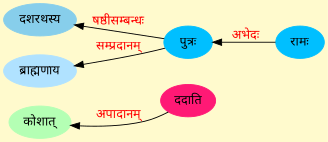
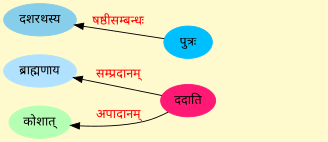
  digraph {
    bgcolor=lemonchiffon1
    rankdir=LR
    node [color="#00BFFF" fontname="Lohit Hindi" style=filled]
    edge [dir=back fontcolor=red fontname="Lohit Hindi"]
    n1 [color="#87CEEB" label="दशरथस्य"]
    n2 [label="पुत्रः"]
-   n3 [label="रामः"]
    n4 [color="#FF1975" label="ददाति"]
    n5 [color="#B4FFB4" label="कोशात्"]
    n6 [color="#B0E2FF" label="ब्राह्मणाय"]
    n1 -> n2 [label="षष्ठीसम्बन्धः"]
-   n2 -> n3 [label="अभेदः"]
    n5 -> n4 [label="अपादानम्"]
-   n6 -> n2 [label="सम्प्रदानम्"]
+   n6 -> n4 [label="सम्प्रदानम्"]
  }
